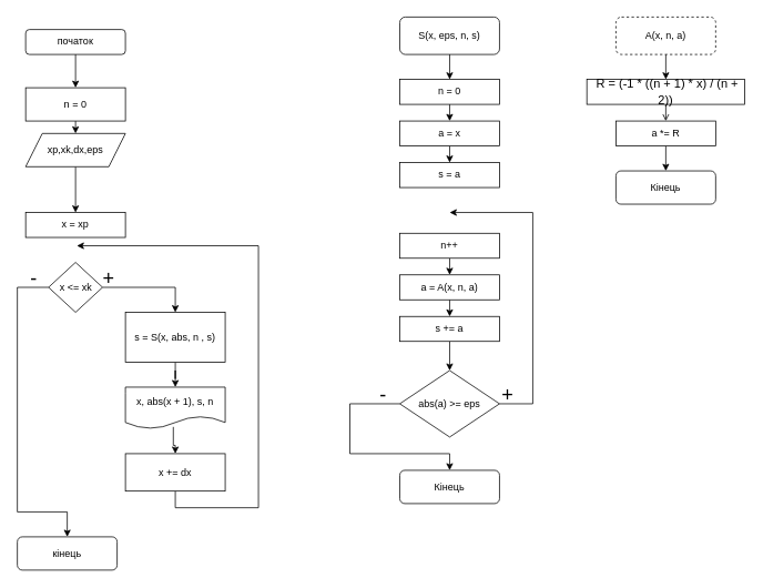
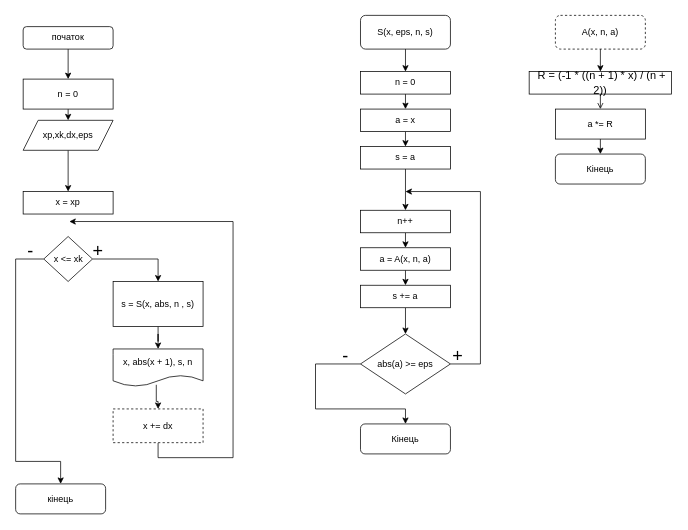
  <mxCell id="0" />
  <mxCell id="1" parent="0" />
  <mxCell id="2" value="" style="edgeStyle=orthogonalEdgeStyle;rounded=0;orthogonalLoop=1;jettySize=auto;html=1;" edge="1" parent="1" source="3" target="5"><mxGeometry relative="1" as="geometry" /></mxCell>
  <mxCell id="3" value="початок" style="rounded=1;whiteSpace=wrap;html=1;" vertex="1" parent="1"><mxGeometry x="30" y="35" width="120" height="30" as="geometry" /></mxCell>
  <mxCell id="4" style="edgeStyle=orthogonalEdgeStyle;rounded=0;orthogonalLoop=1;jettySize=auto;html=1;exitX=0.5;exitY=1;exitDx=0;exitDy=0;entryX=0.5;entryY=0;entryDx=0;entryDy=0;" edge="1" parent="1" source="5" target="7"><mxGeometry relative="1" as="geometry" /></mxCell>
  <mxCell id="5" value="n = 0" style="rounded=0;whiteSpace=wrap;html=1;" vertex="1" parent="1"><mxGeometry x="30" y="105" width="120" height="40" as="geometry" /></mxCell>
  <mxCell id="6" value="" style="edgeStyle=orthogonalEdgeStyle;rounded=0;orthogonalLoop=1;jettySize=auto;html=1;" edge="1" parent="1" source="7" target="8"><mxGeometry relative="1" as="geometry" /></mxCell>
  <mxCell id="7" value="xp,xk,dx,eps" style="shape=parallelogram;perimeter=parallelogramPerimeter;whiteSpace=wrap;html=1;fixedSize=1;" vertex="1" parent="1"><mxGeometry x="30" y="160" width="120" height="40" as="geometry" /></mxCell>
  <mxCell id="8" value="x = xp" style="rounded=0;whiteSpace=wrap;html=1;" vertex="1" parent="1"><mxGeometry x="30" y="255" width="120" height="30" as="geometry" /></mxCell>
  <mxCell id="9" value="" style="edgeStyle=orthogonalEdgeStyle;rounded=0;orthogonalLoop=1;jettySize=auto;html=1;entryX=0.5;entryY=0;entryDx=0;entryDy=0;" edge="1" parent="1" source="11" target="13"><mxGeometry relative="1" as="geometry" /></mxCell>
  <mxCell id="10" style="edgeStyle=orthogonalEdgeStyle;rounded=0;orthogonalLoop=1;jettySize=auto;html=1;exitX=0;exitY=0.5;exitDx=0;exitDy=0;entryX=0.5;entryY=0;entryDx=0;entryDy=0;" edge="1" parent="1" source="11" target="18"><mxGeometry relative="1" as="geometry"><Array as="points"><mxPoint x="20" y="345" /><mxPoint x="20" y="615" /><mxPoint x="80" y="615" /></Array></mxGeometry></mxCell>
  <mxCell id="11" value="x &amp;lt;= xk" style="rhombus;whiteSpace=wrap;html=1;" vertex="1" parent="1"><mxGeometry x="57.5" y="315" width="65" height="60" as="geometry" /></mxCell>
  <mxCell id="12" value="" style="edgeStyle=orthogonalEdgeStyle;rounded=0;orthogonalLoop=1;jettySize=auto;html=1;" edge="1" parent="1" source="13" target="15"><mxGeometry relative="1" as="geometry" /></mxCell>
  <mxCell id="13" value="s = S(x, abs, n , s)" style="rounded=0;whiteSpace=wrap;html=1;" vertex="1" parent="1"><mxGeometry x="150" y="375" width="120" height="60" as="geometry" /></mxCell>
  <mxCell id="14" value="" style="edgeStyle=orthogonalEdgeStyle;rounded=0;orthogonalLoop=1;jettySize=auto;html=1;exitX=0.48;exitY=0.956;exitDx=0;exitDy=0;exitPerimeter=0;" edge="1" parent="1" source="15" target="17"><mxGeometry relative="1" as="geometry" /></mxCell>
  <mxCell id="15" value="x, abs(x + 1), s, n" style="shape=document;whiteSpace=wrap;html=1;boundedLbl=1;" vertex="1" parent="1"><mxGeometry x="150" y="465" width="120" height="50" as="geometry" /></mxCell>
  <mxCell id="16" style="edgeStyle=orthogonalEdgeStyle;rounded=0;orthogonalLoop=1;jettySize=auto;html=1;exitX=0.5;exitY=1;exitDx=0;exitDy=0;" edge="1" parent="1" source="17"><mxGeometry relative="1" as="geometry"><mxPoint x="91.6" y="295" as="targetPoint" /><Array as="points"><mxPoint x="210" y="610" /><mxPoint x="310" y="610" /><mxPoint x="310" y="295" /></Array></mxGeometry></mxCell>
- <mxCell id="17" value="x += dx" style="rounded=0;whiteSpace=wrap;html=1;" vertex="1" parent="1"><mxGeometry x="150" y="545" width="120" height="45" as="geometry" /></mxCell>
+ <mxCell id="17" value="x += dx" style="rounded=0;whiteSpace=wrap;html=1;dashed=1;" vertex="1" parent="1"><mxGeometry x="150" y="545" width="120" height="45" as="geometry" /></mxCell>
  <mxCell id="18" value="кінець" style="rounded=1;whiteSpace=wrap;html=1;" vertex="1" parent="1"><mxGeometry x="20" y="645" width="120" height="40" as="geometry" /></mxCell>
  <mxCell id="19" value="&lt;font style=&quot;font-size: 24px&quot;&gt;+&lt;/font&gt;" style="text;html=1;strokeColor=none;fillColor=none;align=center;verticalAlign=middle;whiteSpace=wrap;rounded=0;" vertex="1" parent="1"><mxGeometry x="110" y="325" width="40" height="20" as="geometry" /></mxCell>
  <mxCell id="20" value="&lt;font style=&quot;font-size: 24px&quot;&gt;-&lt;/font&gt;" style="text;html=1;strokeColor=none;fillColor=none;align=center;verticalAlign=middle;whiteSpace=wrap;rounded=0;" vertex="1" parent="1"><mxGeometry x="20" y="325" width="40" height="20" as="geometry" /></mxCell>
  <mxCell id="21" style="edgeStyle=orthogonalEdgeStyle;rounded=0;orthogonalLoop=1;jettySize=auto;html=1;exitX=0.5;exitY=1;exitDx=0;exitDy=0;entryX=0.5;entryY=0;entryDx=0;entryDy=0;" edge="1" parent="1" source="22" target="24"><mxGeometry relative="1" as="geometry" /></mxCell>
  <mxCell id="22" value="S(x, eps, n, s)" style="rounded=1;whiteSpace=wrap;html=1;" vertex="1" parent="1"><mxGeometry x="480" y="20" width="120" height="45" as="geometry" /></mxCell>
  <mxCell id="23" style="edgeStyle=orthogonalEdgeStyle;rounded=0;orthogonalLoop=1;jettySize=auto;html=1;exitX=0.5;exitY=1;exitDx=0;exitDy=0;entryX=0.5;entryY=0;entryDx=0;entryDy=0;" edge="1" parent="1" source="24" target="26"><mxGeometry relative="1" as="geometry" /></mxCell>
  <mxCell id="24" value="n = 0" style="rounded=0;whiteSpace=wrap;html=1;" vertex="1" parent="1"><mxGeometry x="480" y="95" width="120" height="30" as="geometry" /></mxCell>
  <mxCell id="25" style="edgeStyle=orthogonalEdgeStyle;rounded=0;orthogonalLoop=1;jettySize=auto;html=1;exitX=0.5;exitY=1;exitDx=0;exitDy=0;entryX=0.5;entryY=0;entryDx=0;entryDy=0;" edge="1" parent="1" source="26" target="28"><mxGeometry relative="1" as="geometry" /></mxCell>
  <mxCell id="26" value="a = x&lt;span style=&quot;color: rgba(0 , 0 , 0 , 0) ; font-family: monospace ; font-size: 0px&quot;&gt;%3CmxGraphModel%3E%3Croot%3E%3CmxCell%20id%3D%220%22%2F%3E%3CmxCell%20id%3D%221%22%20parent%3D%220%22%2F%3E%3CmxCell%20id%3D%222%22%20value%3D%22%26lt%3Bfont%20style%3D%26quot%3Bfont-size%3A%2024px%26quot%3B%26gt%3B%2B%26lt%3B%2Ffont%26gt%3B%22%20style%3D%22text%3Bhtml%3D1%3BstrokeColor%3Dnone%3BfillColor%3Dnone%3Balign%3Dcenter%3BverticalAlign%3Dmiddle%3BwhiteSpace%3Dwrap%3Brounded%3D0%3B%22%20vertex%3D%221%22%20parent%3D%221%22%3E%3CmxGeometry%20x%3D%22240%22%20y%3D%22350%22%20width%3D%2240%22%20height%3D%2220%22%20as%3D%22geometry%22%2F%3E%3C%2FmxCell%3E%3C%2Froot%3E%3C%2FmxGraphModel%3E&lt;/span&gt;" style="rounded=0;whiteSpace=wrap;html=1;" vertex="1" parent="1"><mxGeometry x="480" y="145" width="120" height="30" as="geometry" /></mxCell>
+ <mxCell id="27" style="edgeStyle=orthogonalEdgeStyle;rounded=0;orthogonalLoop=1;jettySize=auto;html=1;exitX=0.5;exitY=1;exitDx=0;exitDy=0;entryX=0.5;entryY=0;entryDx=0;entryDy=0;" edge="1" parent="1" source="28" target="30"><mxGeometry relative="1" as="geometry" /></mxCell>
  <mxCell id="28" value="s = a" style="rounded=0;whiteSpace=wrap;html=1;" vertex="1" parent="1"><mxGeometry x="480" y="195" width="120" height="30" as="geometry" /></mxCell>
  <mxCell id="29" style="edgeStyle=orthogonalEdgeStyle;rounded=0;orthogonalLoop=1;jettySize=auto;html=1;exitX=0.5;exitY=1;exitDx=0;exitDy=0;entryX=0.5;entryY=0;entryDx=0;entryDy=0;" edge="1" parent="1" source="30" target="32"><mxGeometry relative="1" as="geometry" /></mxCell>
  <mxCell id="30" value="n++" style="rounded=0;whiteSpace=wrap;html=1;" vertex="1" parent="1"><mxGeometry x="480" y="280" width="120" height="30" as="geometry" /></mxCell>
  <mxCell id="31" style="edgeStyle=orthogonalEdgeStyle;rounded=0;orthogonalLoop=1;jettySize=auto;html=1;exitX=0.5;exitY=1;exitDx=0;exitDy=0;entryX=0.5;entryY=0;entryDx=0;entryDy=0;" edge="1" parent="1" source="32" target="34"><mxGeometry relative="1" as="geometry" /></mxCell>
  <mxCell id="32" value="a = A(x, n, a)&lt;span style=&quot;color: rgba(0 , 0 , 0 , 0) ; font-family: monospace ; font-size: 0px&quot;&gt;3CmxGraphModel%3E%3Croot%3E%3CmxCell%20id%3D%220%22%2F%3E%3CmxCell%20id%3D%221%22%20parent%3D%220%22%2F%3E%3CmxCell%20id%3D%222%22%20value%3D%22%26lt%3Bfont%20style%3D%26quot%3Bfont-size%3A%2024px%26quot%3B%26gt%3B%2B%26lt%3B%2Ffont%26gt%3B%22%20style%3D%22text%3Bhtml%3D1%3BstrokeColor%3Dnone%3BfillColor%3Dnone%3Balign%3Dcenter%3BverticalAlign%3Dmiddle%3BwhiteSpace%3Dwrap%3Brounded%3D0%3B%22%20vertex%3D%221%22%20parent%3D%221%22%3E%3CmxGeometry%20x%3D%22240%22%20y%3D%22350%22%20width%3D%2240%22%20height%3D%2220%22%20as%3D%22geometry%22%2F%3E%3C%2FmxCell%3E%3C%2Froot%3E%3C%2FmxGraphModel%3&lt;/span&gt;" style="rounded=0;whiteSpace=wrap;html=1;" vertex="1" parent="1"><mxGeometry x="480" y="330" width="120" height="30" as="geometry" /></mxCell>
  <mxCell id="33" style="edgeStyle=orthogonalEdgeStyle;rounded=0;orthogonalLoop=1;jettySize=auto;html=1;exitX=0.5;exitY=1;exitDx=0;exitDy=0;entryX=0.5;entryY=0;entryDx=0;entryDy=0;" edge="1" parent="1" source="34" target="37"><mxGeometry relative="1" as="geometry" /></mxCell>
  <mxCell id="34" value="s += a" style="rounded=0;whiteSpace=wrap;html=1;" vertex="1" parent="1"><mxGeometry x="480" y="380" width="120" height="30" as="geometry" /></mxCell>
  <mxCell id="35" style="edgeStyle=orthogonalEdgeStyle;rounded=0;orthogonalLoop=1;jettySize=auto;html=1;exitX=1;exitY=0.5;exitDx=0;exitDy=0;" edge="1" parent="1" source="37"><mxGeometry relative="1" as="geometry"><mxPoint x="540" y="255" as="targetPoint" /><Array as="points"><mxPoint x="640" y="485" /><mxPoint x="640" y="255" /></Array></mxGeometry></mxCell>
  <mxCell id="36" style="edgeStyle=orthogonalEdgeStyle;rounded=0;orthogonalLoop=1;jettySize=auto;html=1;exitX=0;exitY=0.5;exitDx=0;exitDy=0;entryX=0.5;entryY=0;entryDx=0;entryDy=0;" edge="1" parent="1" source="37" target="38"><mxGeometry relative="1" as="geometry"><Array as="points"><mxPoint x="420" y="485" /><mxPoint x="420" y="545" /><mxPoint x="540" y="545" /></Array></mxGeometry></mxCell>
  <mxCell id="37" value="abs(a) &amp;gt;= eps" style="rhombus;whiteSpace=wrap;html=1;" vertex="1" parent="1"><mxGeometry x="480" y="445" width="120" height="80" as="geometry" /></mxCell>
  <mxCell id="38" value="Кінець" style="rounded=1;whiteSpace=wrap;html=1;" vertex="1" parent="1"><mxGeometry x="480" y="565" width="120" height="40" as="geometry" /></mxCell>
  <mxCell id="39" style="edgeStyle=orthogonalEdgeStyle;rounded=0;orthogonalLoop=1;jettySize=auto;html=1;exitX=0.5;exitY=1;exitDx=0;exitDy=0;entryX=0.5;entryY=0;entryDx=0;entryDy=0;" edge="1" parent="1" source="40" target="44"><mxGeometry relative="1" as="geometry" /></mxCell>
  <mxCell id="40" value="A(x, n, a)" style="rounded=1;whiteSpace=wrap;html=1;dashed=1;" vertex="1" parent="1"><mxGeometry x="740" y="20" width="120" height="45" as="geometry" /></mxCell>
  <mxCell id="41" value="&lt;font style=&quot;font-size: 24px&quot;&gt;+&lt;/font&gt;" style="text;html=1;strokeColor=none;fillColor=none;align=center;verticalAlign=middle;whiteSpace=wrap;rounded=0;" vertex="1" parent="1"><mxGeometry x="590" y="465" width="40" height="20" as="geometry" /></mxCell>
  <mxCell id="42" value="&lt;font style=&quot;font-size: 24px&quot;&gt;-&lt;/font&gt;" style="text;html=1;strokeColor=none;fillColor=none;align=center;verticalAlign=middle;whiteSpace=wrap;rounded=0;" vertex="1" parent="1"><mxGeometry x="440" y="465" width="40" height="20" as="geometry" /></mxCell>
  <mxCell id="43" style="edgeStyle=orthogonalEdgeStyle;rounded=0;orthogonalLoop=1;jettySize=auto;html=1;exitX=0.5;exitY=1;exitDx=0;exitDy=0;entryX=0.5;entryY=0;entryDx=0;entryDy=0;endArrow=open;" edge="1" parent="1" source="44" target="46"><mxGeometry relative="1" as="geometry" /></mxCell>
  <mxCell id="44" value="&lt;span lang=&quot;UK-UA&quot; class=&quot;TextRun SCXW87229772 BCX0&quot; style=&quot;animation: 0s ease 0s 1 normal none running none ; appearance: none ; backface-visibility: visible ; background: none 0% 0% / auto repeat scroll padding-box border-box rgba(0 , 0 , 0 , 0) ; border-color: rgb(0 , 0 , 0) ; border-collapse: separate ; border-width: 0px ; border-style: none ; border-spacing: 0px ; border-radius: 0px ; box-shadow: none ; box-sizing: content-box ; caption-side: top ; clear: none ; clip: auto ; color: rgb(0 , 0 , 0) ; content: normal ; cursor: text ; direction: ltr ; display: inline ; empty-cells: show ; float: none ; font-family: &amp;#34;wordvisi_msfontservice&amp;#34; , &amp;#34;calibri&amp;#34; , &amp;#34;calibri_embeddedfont&amp;#34; , &amp;#34;calibri_msfontservice&amp;#34; , sans-serif ; font-size: 14.667px ; height: auto ; line-height: 19.425px ; list-style: outside none disc ; margin: 0px ; max-height: none ; max-width: none ; min-height: 0px ; min-width: 0px ; opacity: 1 ; outline: rgb(0 , 0 , 0) none 0px ; overflow: visible ; overflow-wrap: break-word ; padding: 0px ; perspective: none ; perspective-origin: 0px 0px ; position: static ; resize: none ; speak: normal ; table-layout: auto ; text-align: left ; text-overflow: clip ; text-shadow: none ; transform: none ; transform-origin: 0px 0px ; transform-style: flat ; transition: all 0s ease 0s ; unicode-bidi: normal ; vertical-align: baseline ; visibility: visible ; width: auto ; word-break: normal ; z-index: auto ; zoom: 1&quot;&gt;&lt;span class=&quot;NormalTextRun SCXW87229772 BCX0&quot;&gt;&amp;nbsp;R = (-1 * ((n + 1) * x) / (n + 2))&lt;/span&gt;&lt;/span&gt;" style="rounded=0;whiteSpace=wrap;html=1;" vertex="1" parent="1"><mxGeometry x="705" y="95" width="190" height="30" as="geometry" /></mxCell>
  <mxCell id="45" style="edgeStyle=orthogonalEdgeStyle;rounded=0;orthogonalLoop=1;jettySize=auto;html=1;exitX=0.5;exitY=1;exitDx=0;exitDy=0;entryX=0.5;entryY=0;entryDx=0;entryDy=0;" edge="1" parent="1" source="46" target="47"><mxGeometry relative="1" as="geometry" /></mxCell>
- <mxCell id="46" value="a *= R" style="rounded=0;whiteSpace=wrap;html=1;" vertex="1" parent="1"><mxGeometry x="740" y="145" width="120" height="30" as="geometry" /></mxCell>
+ <mxCell id="46" value="a *= R" style="rounded=0;whiteSpace=wrap;html=1;" vertex="1" parent="1"><mxGeometry x="740" y="145" width="120" height="40" as="geometry" /></mxCell>
  <mxCell id="47" value="Кінець" style="rounded=1;whiteSpace=wrap;html=1;" vertex="1" parent="1"><mxGeometry x="740" y="205" width="120" height="40" as="geometry" /></mxCell>
